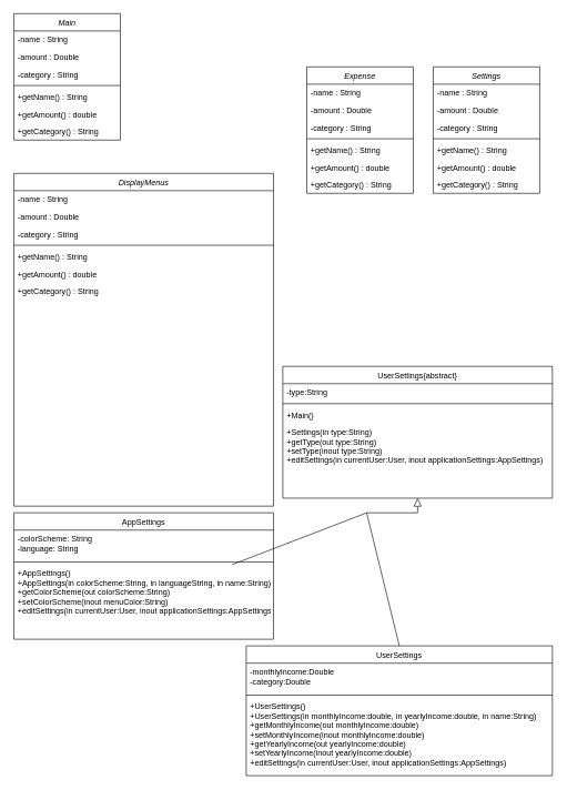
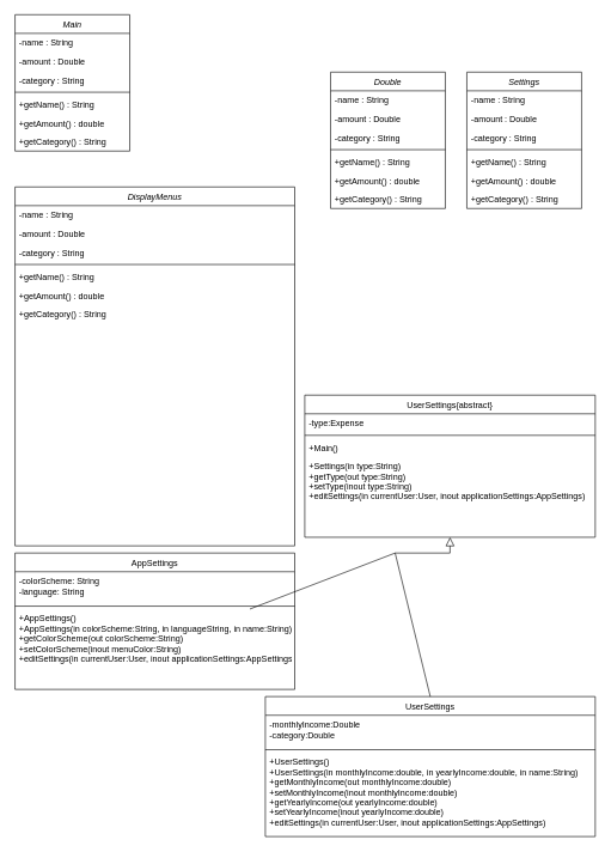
  <mxCell id="0" />
  <mxCell id="1" parent="0" />
  <mxCell id="2" value="Settings" style="swimlane;fontStyle=2;align=center;verticalAlign=top;childLayout=stackLayout;horizontal=1;startSize=26;horizontalStack=0;resizeParent=1;resizeLast=0;collapsible=1;marginBottom=0;rounded=0;shadow=0;strokeWidth=1;" parent="1" vertex="1"><mxGeometry x="650" y="100" width="160" height="190" as="geometry"><mxRectangle x="230" y="140" width="160" height="26" as="alternateBounds" /></mxGeometry></mxCell>
  <mxCell id="3" value="-name : String" style="text;align=left;verticalAlign=top;spacingLeft=4;spacingRight=4;overflow=hidden;rotatable=0;points=[[0,0.5],[1,0.5]];portConstraint=eastwest;rounded=0;shadow=0;html=0;" parent="2" vertex="1"><mxGeometry y="26" width="160" height="26" as="geometry" /></mxCell>
  <mxCell id="4" value="-amount : Double" style="text;align=left;verticalAlign=top;spacingLeft=4;spacingRight=4;overflow=hidden;rotatable=0;points=[[0,0.5],[1,0.5]];portConstraint=eastwest;rounded=0;shadow=0;html=0;" parent="2" vertex="1"><mxGeometry y="52" width="160" height="26" as="geometry" /></mxCell>
  <mxCell id="5" value="-category : String" style="text;align=left;verticalAlign=top;spacingLeft=4;spacingRight=4;overflow=hidden;rotatable=0;points=[[0,0.5],[1,0.5]];portConstraint=eastwest;rounded=0;shadow=0;html=0;" parent="2" vertex="1"><mxGeometry y="78" width="160" height="26" as="geometry" /></mxCell>
  <mxCell id="6" value="" style="line;html=1;strokeWidth=1;align=left;verticalAlign=middle;spacingTop=-1;spacingLeft=3;spacingRight=3;rotatable=0;labelPosition=right;points=[];portConstraint=eastwest;" parent="2" vertex="1"><mxGeometry y="104" width="160" height="8" as="geometry" /></mxCell>
  <mxCell id="7" value="+getName() : String&#10;" style="text;align=left;verticalAlign=top;spacingLeft=4;spacingRight=4;overflow=hidden;rotatable=0;points=[[0,0.5],[1,0.5]];portConstraint=eastwest;" parent="2" vertex="1"><mxGeometry y="112" width="160" height="26" as="geometry" /></mxCell>
  <mxCell id="8" value="+getAmount() : double&#10; " style="text;align=left;verticalAlign=top;spacingLeft=4;spacingRight=4;overflow=hidden;rotatable=0;points=[[0,0.5],[1,0.5]];portConstraint=eastwest;" parent="2" vertex="1"><mxGeometry y="138" width="160" height="26" as="geometry" /></mxCell>
  <mxCell id="9" value="+getCategory() : String&#10;" style="text;align=left;verticalAlign=top;spacingLeft=4;spacingRight=4;overflow=hidden;rotatable=0;points=[[0,0.5],[1,0.5]];portConstraint=eastwest;" parent="2" vertex="1"><mxGeometry y="164" width="160" height="26" as="geometry" /></mxCell>
  <mxCell id="10" value="AppSettings" style="swimlane;fontStyle=0;align=center;verticalAlign=top;childLayout=stackLayout;horizontal=1;startSize=26;horizontalStack=0;resizeParent=1;resizeLast=0;collapsible=1;marginBottom=0;rounded=0;shadow=0;strokeWidth=1;" parent="1" vertex="1"><mxGeometry x="20" y="770" width="390" height="190" as="geometry"><mxRectangle x="130" y="380" width="160" height="26" as="alternateBounds" /></mxGeometry></mxCell>
  <mxCell id="11" value="-colorScheme: String&#10;-language: String" style="text;align=left;verticalAlign=top;spacingLeft=4;spacingRight=4;overflow=hidden;rotatable=0;points=[[0,0.5],[1,0.5]];portConstraint=eastwest;" parent="10" vertex="1"><mxGeometry y="26" width="390" height="44" as="geometry" /></mxCell>
  <mxCell id="12" value="" style="line;html=1;strokeWidth=1;align=left;verticalAlign=middle;spacingTop=-1;spacingLeft=3;spacingRight=3;rotatable=0;labelPosition=right;points=[];portConstraint=eastwest;" parent="10" vertex="1"><mxGeometry y="70" width="390" height="8" as="geometry" /></mxCell>
  <mxCell id="13" value="+AppSettings()&#10;+AppSettings(in colorScheme:String, in languageString, in name:String)&#10;+getColorScheme(out colorScheme:String)&#10;+setColorScheme(inout menuColor:String)&#10;+editSettings(in currentUser:User, inout applicationSettings:AppSettings)&#10;" style="text;align=left;verticalAlign=top;spacingLeft=4;spacingRight=4;overflow=hidden;rotatable=0;points=[[0,0.5],[1,0.5]];portConstraint=eastwest;" vertex="1" parent="10"><mxGeometry y="78" width="390" height="102" as="geometry" /></mxCell>
  <mxCell id="14" value="" style="endArrow=block;endSize=10;endFill=0;shadow=0;strokeWidth=1;rounded=0;curved=0;edgeStyle=elbowEdgeStyle;elbow=vertical;entryX=0.5;entryY=1;entryDx=0;entryDy=0;" parent="1" target="19" edge="1"><mxGeometry width="160" relative="1" as="geometry"><mxPoint x="550" y="770" as="sourcePoint" /><mxPoint x="637" y="550" as="targetPoint" /><Array as="points"><mxPoint x="600" y="770" /></Array></mxGeometry></mxCell>
  <mxCell id="15" value="UserSettings" style="swimlane;fontStyle=0;align=center;verticalAlign=top;childLayout=stackLayout;horizontal=1;startSize=26;horizontalStack=0;resizeParent=1;resizeLast=0;collapsible=1;marginBottom=0;rounded=0;shadow=0;strokeWidth=1;" parent="1" vertex="1"><mxGeometry x="369" y="970" width="460" height="195" as="geometry"><mxRectangle x="550" y="140" width="160" height="26" as="alternateBounds" /></mxGeometry></mxCell>
  <mxCell id="16" value="-monthlyIncome:Double&#10;-category:Double" style="text;align=left;verticalAlign=top;spacingLeft=4;spacingRight=4;overflow=hidden;rotatable=0;points=[[0,0.5],[1,0.5]];portConstraint=eastwest;" parent="15" vertex="1"><mxGeometry y="26" width="460" height="44" as="geometry" /></mxCell>
  <mxCell id="17" value="" style="line;html=1;strokeWidth=1;align=left;verticalAlign=middle;spacingTop=-1;spacingLeft=3;spacingRight=3;rotatable=0;labelPosition=right;points=[];portConstraint=eastwest;" parent="15" vertex="1"><mxGeometry y="70" width="460" height="8" as="geometry" /></mxCell>
  <mxCell id="18" value="+UserSettings()&#10;+UserSettings(in monthlyIncome:double, in yearlyIncome:double, in name:String)&#10;+getMonthlyIncome(out monthlyIncome:double)&#10;+setMonthlyIncome(inout monthlyIncome:double)&#10;+getYearlyIncome(out yearlyIncome:double)&#10;+setYearlyIncome(inout yearlyIncome:double)&#10;+editSettings(in currentUser:User, inout applicationSettings:AppSettings)&#10;" style="text;align=left;verticalAlign=top;spacingLeft=4;spacingRight=4;overflow=hidden;rotatable=0;points=[[0,0.5],[1,0.5]];portConstraint=eastwest;" vertex="1" parent="15"><mxGeometry y="78" width="460" height="102" as="geometry" /></mxCell>
  <mxCell id="19" value="UserSettings{abstract}" style="swimlane;fontStyle=0;align=center;verticalAlign=top;childLayout=stackLayout;horizontal=1;startSize=26;horizontalStack=0;resizeParent=1;resizeLast=0;collapsible=1;marginBottom=0;rounded=0;shadow=0;strokeWidth=1;" parent="1" vertex="1"><mxGeometry x="424" y="550" width="405" height="198" as="geometry"><mxRectangle x="340" y="380" width="170" height="26" as="alternateBounds" /></mxGeometry></mxCell>
- <mxCell id="20" value="-type:String" style="text;align=left;verticalAlign=top;spacingLeft=4;spacingRight=4;overflow=hidden;rotatable=0;points=[[0,0.5],[1,0.5]];portConstraint=eastwest;" parent="19" vertex="1"><mxGeometry y="26" width="405" height="26" as="geometry" /></mxCell>
+ <mxCell id="20" value="-type:Expense" style="text;align=left;verticalAlign=top;spacingLeft=4;spacingRight=4;overflow=hidden;rotatable=0;points=[[0,0.5],[1,0.5]];portConstraint=eastwest;" parent="19" vertex="1"><mxGeometry y="26" width="405" height="26" as="geometry" /></mxCell>
  <mxCell id="21" value="&lt;span style=&quot;color: rgba(0, 0, 0, 0); font-family: monospace; font-size: 0px; background-color: rgb(251, 251, 251);&quot;&gt;%3CmxGraphModel%3E%3Croot%3E%3CmxCell%20id%3D%220%22%2F%3E%3CmxCell%20id%3D%221%22%20parent%3D%220%22%2F%3E%3CmxCell%20id%3D%222%22%20value%3D%22-monthlyIncome%20%3A%20double%22%20style%3D%22text%3Balign%3Dleft%3BverticalAlign%3Dtop%3BspacingLeft%3D4%3BspacingRight%3D4%3Boverflow%3Dhidden%3Brotatable%3D0%3Bpoints%3D%5B%5B0%2C0.5%5D%2C%5B1%2C0.5%5D%5D%3BportConstraint%3Deastwest%3B%22%20vertex%3D%221%22%20parent%3D%221%22%3E%3CmxGeometry%20x%3D%22580%22%20y%3D%22246%22%20width%3D%22160%22%20height%3D%2226%22%20as%3D%22geometry%22%2F%3E%3C%2FmxCell%3E%3C%2Froot%3E%3C%2FmxGraphModel%3E&lt;/span&gt;" style="line;html=1;strokeWidth=1;align=left;verticalAlign=middle;spacingTop=-1;spacingLeft=3;spacingRight=3;rotatable=0;labelPosition=right;points=[];portConstraint=eastwest;" parent="19" vertex="1"><mxGeometry y="52" width="405" height="8" as="geometry" /></mxCell>
  <mxCell id="22" value="+Main()" style="text;align=left;verticalAlign=top;spacingLeft=4;spacingRight=4;overflow=hidden;rotatable=0;points=[[0,0.5],[1,0.5]];portConstraint=eastwest;" parent="19" vertex="1"><mxGeometry y="60" width="405" height="26" as="geometry" /></mxCell>
  <mxCell id="23" value="+Settings(in type:String)&#10;+getType(out type:String)&#10;+setType(inout type:String)&#10;+editSettings(in currentUser:User, inout applicationSettings:AppSettings)" style="text;align=left;verticalAlign=top;spacingLeft=4;spacingRight=4;overflow=hidden;rotatable=0;points=[[0,0.5],[1,0.5]];portConstraint=eastwest;" parent="19" vertex="1"><mxGeometry y="86" width="405" height="64" as="geometry" /></mxCell>
  <mxCell id="24" value="" style="endArrow=none;html=1;rounded=0;exitX=0.5;exitY=0;exitDx=0;exitDy=0;" parent="1" source="15" edge="1"><mxGeometry width="50" height="50" relative="1" as="geometry"><mxPoint x="500" y="791.95" as="sourcePoint" /><mxPoint x="550" y="770" as="targetPoint" /></mxGeometry></mxCell>
  <mxCell id="25" value="" style="endArrow=none;html=1;rounded=0;" edge="1" parent="1" source="13"><mxGeometry width="50" height="50" relative="1" as="geometry"><mxPoint x="410" y="655" as="sourcePoint" /><mxPoint x="550" y="770" as="targetPoint" /></mxGeometry></mxCell>
- <mxCell id="26" value="Expense" style="swimlane;fontStyle=2;align=center;verticalAlign=top;childLayout=stackLayout;horizontal=1;startSize=26;horizontalStack=0;resizeParent=1;resizeLast=0;collapsible=1;marginBottom=0;rounded=0;shadow=0;strokeWidth=1;" vertex="1" parent="1"><mxGeometry x="460" y="100" width="160" height="190" as="geometry"><mxRectangle x="230" y="140" width="160" height="26" as="alternateBounds" /></mxGeometry></mxCell>
+ <mxCell id="26" value="Double" style="swimlane;fontStyle=2;align=center;verticalAlign=top;childLayout=stackLayout;horizontal=1;startSize=26;horizontalStack=0;resizeParent=1;resizeLast=0;collapsible=1;marginBottom=0;rounded=0;shadow=0;strokeWidth=1;" vertex="1" parent="1"><mxGeometry x="460" y="100" width="160" height="190" as="geometry"><mxRectangle x="230" y="140" width="160" height="26" as="alternateBounds" /></mxGeometry></mxCell>
  <mxCell id="27" value="-name : String" style="text;align=left;verticalAlign=top;spacingLeft=4;spacingRight=4;overflow=hidden;rotatable=0;points=[[0,0.5],[1,0.5]];portConstraint=eastwest;rounded=0;shadow=0;html=0;" vertex="1" parent="26"><mxGeometry y="26" width="160" height="26" as="geometry" /></mxCell>
  <mxCell id="28" value="-amount : Double" style="text;align=left;verticalAlign=top;spacingLeft=4;spacingRight=4;overflow=hidden;rotatable=0;points=[[0,0.5],[1,0.5]];portConstraint=eastwest;rounded=0;shadow=0;html=0;" vertex="1" parent="26"><mxGeometry y="52" width="160" height="26" as="geometry" /></mxCell>
  <mxCell id="29" value="-category : String" style="text;align=left;verticalAlign=top;spacingLeft=4;spacingRight=4;overflow=hidden;rotatable=0;points=[[0,0.5],[1,0.5]];portConstraint=eastwest;rounded=0;shadow=0;html=0;" vertex="1" parent="26"><mxGeometry y="78" width="160" height="26" as="geometry" /></mxCell>
  <mxCell id="30" value="" style="line;html=1;strokeWidth=1;align=left;verticalAlign=middle;spacingTop=-1;spacingLeft=3;spacingRight=3;rotatable=0;labelPosition=right;points=[];portConstraint=eastwest;" vertex="1" parent="26"><mxGeometry y="104" width="160" height="8" as="geometry" /></mxCell>
  <mxCell id="31" value="+getName() : String&#10;" style="text;align=left;verticalAlign=top;spacingLeft=4;spacingRight=4;overflow=hidden;rotatable=0;points=[[0,0.5],[1,0.5]];portConstraint=eastwest;" vertex="1" parent="26"><mxGeometry y="112" width="160" height="26" as="geometry" /></mxCell>
  <mxCell id="32" value="+getAmount() : double&#10; " style="text;align=left;verticalAlign=top;spacingLeft=4;spacingRight=4;overflow=hidden;rotatable=0;points=[[0,0.5],[1,0.5]];portConstraint=eastwest;" vertex="1" parent="26"><mxGeometry y="138" width="160" height="26" as="geometry" /></mxCell>
  <mxCell id="33" value="+getCategory() : String&#10;" style="text;align=left;verticalAlign=top;spacingLeft=4;spacingRight=4;overflow=hidden;rotatable=0;points=[[0,0.5],[1,0.5]];portConstraint=eastwest;" vertex="1" parent="26"><mxGeometry y="164" width="160" height="26" as="geometry" /></mxCell>
  <mxCell id="34" value="Main" style="swimlane;fontStyle=2;align=center;verticalAlign=top;childLayout=stackLayout;horizontal=1;startSize=26;horizontalStack=0;resizeParent=1;resizeLast=0;collapsible=1;marginBottom=0;rounded=0;shadow=0;strokeWidth=1;" vertex="1" parent="1"><mxGeometry x="20" y="20" width="160" height="190" as="geometry"><mxRectangle x="230" y="140" width="160" height="26" as="alternateBounds" /></mxGeometry></mxCell>
  <mxCell id="35" value="-name : String" style="text;align=left;verticalAlign=top;spacingLeft=4;spacingRight=4;overflow=hidden;rotatable=0;points=[[0,0.5],[1,0.5]];portConstraint=eastwest;rounded=0;shadow=0;html=0;" vertex="1" parent="34"><mxGeometry y="26" width="160" height="26" as="geometry" /></mxCell>
  <mxCell id="36" value="-amount : Double" style="text;align=left;verticalAlign=top;spacingLeft=4;spacingRight=4;overflow=hidden;rotatable=0;points=[[0,0.5],[1,0.5]];portConstraint=eastwest;rounded=0;shadow=0;html=0;" vertex="1" parent="34"><mxGeometry y="52" width="160" height="26" as="geometry" /></mxCell>
  <mxCell id="37" value="-category : String" style="text;align=left;verticalAlign=top;spacingLeft=4;spacingRight=4;overflow=hidden;rotatable=0;points=[[0,0.5],[1,0.5]];portConstraint=eastwest;rounded=0;shadow=0;html=0;" vertex="1" parent="34"><mxGeometry y="78" width="160" height="26" as="geometry" /></mxCell>
  <mxCell id="38" value="" style="line;html=1;strokeWidth=1;align=left;verticalAlign=middle;spacingTop=-1;spacingLeft=3;spacingRight=3;rotatable=0;labelPosition=right;points=[];portConstraint=eastwest;" vertex="1" parent="34"><mxGeometry y="104" width="160" height="8" as="geometry" /></mxCell>
  <mxCell id="39" value="+getName() : String&#10;" style="text;align=left;verticalAlign=top;spacingLeft=4;spacingRight=4;overflow=hidden;rotatable=0;points=[[0,0.5],[1,0.5]];portConstraint=eastwest;" vertex="1" parent="34"><mxGeometry y="112" width="160" height="26" as="geometry" /></mxCell>
  <mxCell id="40" value="+getAmount() : double&#10; " style="text;align=left;verticalAlign=top;spacingLeft=4;spacingRight=4;overflow=hidden;rotatable=0;points=[[0,0.5],[1,0.5]];portConstraint=eastwest;" vertex="1" parent="34"><mxGeometry y="138" width="160" height="26" as="geometry" /></mxCell>
  <mxCell id="41" value="+getCategory() : String&#10;" style="text;align=left;verticalAlign=top;spacingLeft=4;spacingRight=4;overflow=hidden;rotatable=0;points=[[0,0.5],[1,0.5]];portConstraint=eastwest;" vertex="1" parent="34"><mxGeometry y="164" width="160" height="26" as="geometry" /></mxCell>
  <mxCell id="42" value="DisplayMenus" style="swimlane;fontStyle=2;align=center;verticalAlign=top;childLayout=stackLayout;horizontal=1;startSize=26;horizontalStack=0;resizeParent=1;resizeLast=0;collapsible=1;marginBottom=0;rounded=0;shadow=0;strokeWidth=1;" vertex="1" parent="1"><mxGeometry x="20" y="260" width="390" height="500" as="geometry"><mxRectangle x="230" y="140" width="160" height="26" as="alternateBounds" /></mxGeometry></mxCell>
  <mxCell id="43" value="-name : String" style="text;align=left;verticalAlign=top;spacingLeft=4;spacingRight=4;overflow=hidden;rotatable=0;points=[[0,0.5],[1,0.5]];portConstraint=eastwest;rounded=0;shadow=0;html=0;" vertex="1" parent="42"><mxGeometry y="26" width="390" height="26" as="geometry" /></mxCell>
  <mxCell id="44" value="-amount : Double" style="text;align=left;verticalAlign=top;spacingLeft=4;spacingRight=4;overflow=hidden;rotatable=0;points=[[0,0.5],[1,0.5]];portConstraint=eastwest;rounded=0;shadow=0;html=0;" vertex="1" parent="42"><mxGeometry y="52" width="390" height="26" as="geometry" /></mxCell>
  <mxCell id="45" value="-category : String" style="text;align=left;verticalAlign=top;spacingLeft=4;spacingRight=4;overflow=hidden;rotatable=0;points=[[0,0.5],[1,0.5]];portConstraint=eastwest;rounded=0;shadow=0;html=0;" vertex="1" parent="42"><mxGeometry y="78" width="390" height="26" as="geometry" /></mxCell>
  <mxCell id="46" value="" style="line;html=1;strokeWidth=1;align=left;verticalAlign=middle;spacingTop=-1;spacingLeft=3;spacingRight=3;rotatable=0;labelPosition=right;points=[];portConstraint=eastwest;" vertex="1" parent="42"><mxGeometry y="104" width="390" height="8" as="geometry" /></mxCell>
  <mxCell id="47" value="+getName() : String&#10;" style="text;align=left;verticalAlign=top;spacingLeft=4;spacingRight=4;overflow=hidden;rotatable=0;points=[[0,0.5],[1,0.5]];portConstraint=eastwest;" vertex="1" parent="42"><mxGeometry y="112" width="390" height="26" as="geometry" /></mxCell>
  <mxCell id="48" value="+getAmount() : double&#10; " style="text;align=left;verticalAlign=top;spacingLeft=4;spacingRight=4;overflow=hidden;rotatable=0;points=[[0,0.5],[1,0.5]];portConstraint=eastwest;" vertex="1" parent="42"><mxGeometry y="138" width="390" height="26" as="geometry" /></mxCell>
  <mxCell id="49" value="+getCategory() : String&#10;" style="text;align=left;verticalAlign=top;spacingLeft=4;spacingRight=4;overflow=hidden;rotatable=0;points=[[0,0.5],[1,0.5]];portConstraint=eastwest;" vertex="1" parent="42"><mxGeometry y="164" width="390" height="26" as="geometry" /></mxCell>
